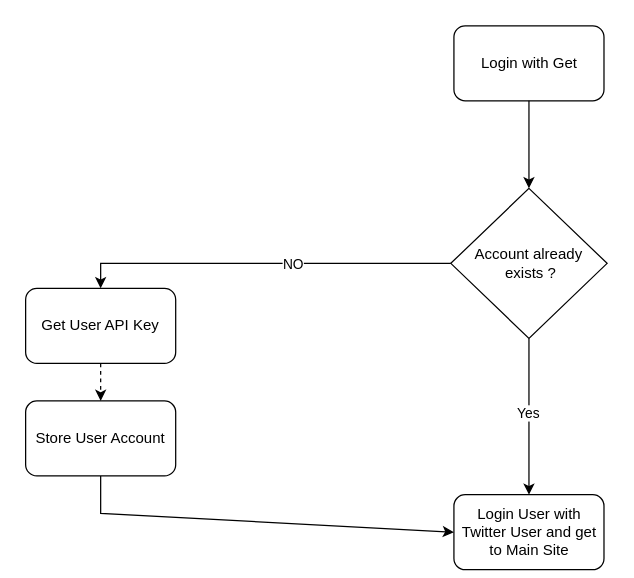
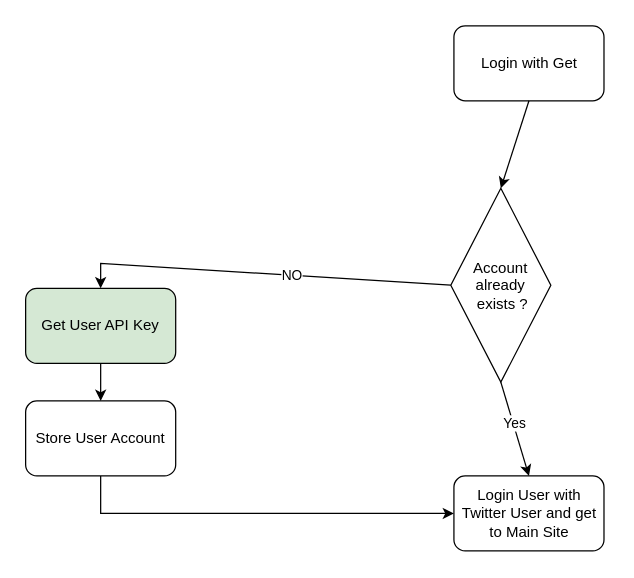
  <mxCell id="0" />
  <mxCell id="1" parent="0" />
  <mxCell id="2" value="Login with Get" style="rounded=1;whiteSpace=wrap;html=1;" vertex="1" parent="1"><mxGeometry x="362.5" y="20" width="120" height="60" as="geometry" /></mxCell>
- <mxCell id="3" value="Account already&lt;br&gt;&amp;nbsp;exists ?" style="rhombus;whiteSpace=wrap;html=1;" vertex="1" parent="1"><mxGeometry x="360" y="150" width="125" height="120" as="geometry" /></mxCell>
+ <mxCell id="3" value="Account already&lt;br&gt;&amp;nbsp;exists ?" style="rhombus;whiteSpace=wrap;html=1;" vertex="1" parent="1"><mxGeometry x="360" y="150" width="80" height="155" as="geometry" /></mxCell>
  <mxCell id="4" value="" style="endArrow=classic;html=1;rounded=0;exitX=0.5;exitY=1;exitDx=0;exitDy=0;entryX=0.5;entryY=0;entryDx=0;entryDy=0;" edge="1" parent="1" source="2" target="3"><mxGeometry width="50" height="50" relative="1" as="geometry"><mxPoint x="412.5" y="360" as="sourcePoint" /><mxPoint x="462.5" y="310" as="targetPoint" /></mxGeometry></mxCell>
  <mxCell id="5" value="" style="endArrow=classic;html=1;rounded=0;exitX=0;exitY=0.5;exitDx=0;exitDy=0;entryX=0.5;entryY=0;entryDx=0;entryDy=0;" edge="1" parent="1" source="3" target="7"><mxGeometry width="50" height="50" relative="1" as="geometry"><mxPoint x="350" y="330" as="sourcePoint" /><mxPoint x="80" y="260" as="targetPoint" /><Array as="points"><mxPoint x="80" y="210" /></Array></mxGeometry></mxCell>
  <mxCell id="6" value="NO" style="edgeLabel;html=1;align=center;verticalAlign=middle;resizable=0;points=[];" vertex="1" connectable="0" parent="5"><mxGeometry x="-0.151" y="2" relative="1" as="geometry"><mxPoint y="-2" as="offset" /></mxGeometry></mxCell>
- <mxCell id="7" value="Get User API Key" style="rounded=1;whiteSpace=wrap;html=1;" vertex="1" parent="1"><mxGeometry x="20" y="230" width="120" height="60" as="geometry" /></mxCell>
+ <mxCell id="7" value="Get User API Key" style="rounded=1;whiteSpace=wrap;html=1;fillColor=#d5e8d4;" vertex="1" parent="1"><mxGeometry x="20" y="230" width="120" height="60" as="geometry" /></mxCell>
  <mxCell id="8" value="" style="endArrow=classic;html=1;rounded=0;entryX=0.5;entryY=0;entryDx=0;entryDy=0;exitX=0.5;exitY=1;exitDx=0;exitDy=0;" edge="1" parent="1" source="3" target="10"><mxGeometry width="50" height="50" relative="1" as="geometry"><mxPoint x="530" y="300" as="sourcePoint" /><mxPoint x="420" y="350" as="targetPoint" /></mxGeometry></mxCell>
  <mxCell id="9" value="Yes" style="edgeLabel;html=1;align=center;verticalAlign=middle;resizable=0;points=[];" vertex="1" connectable="0" parent="8"><mxGeometry x="0.003" y="2" relative="1" as="geometry"><mxPoint x="-3" y="-4" as="offset" /></mxGeometry></mxCell>
- <mxCell id="10" value="Login User with Twitter User and get to Main Site" style="rounded=1;whiteSpace=wrap;html=1;" vertex="1" parent="1"><mxGeometry x="362.5" y="395" width="120" height="60" as="geometry" /></mxCell>
- <mxCell id="11" value="" style="endArrow=classic;html=1;rounded=0;exitX=0.5;exitY=1;exitDx=0;exitDy=0;dashed=1;" edge="1" parent="1" source="7" target="12"><mxGeometry width="50" height="50" relative="1" as="geometry"><mxPoint x="433" y="280" as="sourcePoint" /><mxPoint x="80" y="380" as="targetPoint" /></mxGeometry></mxCell>
+ <mxCell id="10" value="Login User with Twitter User and get to Main Site" style="rounded=1;whiteSpace=wrap;html=1;" vertex="1" parent="1"><mxGeometry x="362.5" y="380" width="120" height="60" as="geometry" /></mxCell>
+ <mxCell id="11" value="" style="endArrow=classic;html=1;rounded=0;exitX=0.5;exitY=1;exitDx=0;exitDy=0;" edge="1" parent="1" source="7" target="12"><mxGeometry width="50" height="50" relative="1" as="geometry"><mxPoint x="433" y="280" as="sourcePoint" /><mxPoint x="80" y="380" as="targetPoint" /></mxGeometry></mxCell>
  <mxCell id="12" value="Store User Account" style="rounded=1;whiteSpace=wrap;html=1;" vertex="1" parent="1"><mxGeometry x="20" y="320" width="120" height="60" as="geometry" /></mxCell>
  <mxCell id="13" value="" style="endArrow=classic;html=1;rounded=0;exitX=0.5;exitY=1;exitDx=0;exitDy=0;entryX=0;entryY=0.5;entryDx=0;entryDy=0;" edge="1" parent="1" source="12" target="10"><mxGeometry width="50" height="50" relative="1" as="geometry"><mxPoint x="370" y="220" as="sourcePoint" /><mxPoint x="90" y="240" as="targetPoint" /><Array as="points"><mxPoint x="80" y="410" /></Array></mxGeometry></mxCell>
